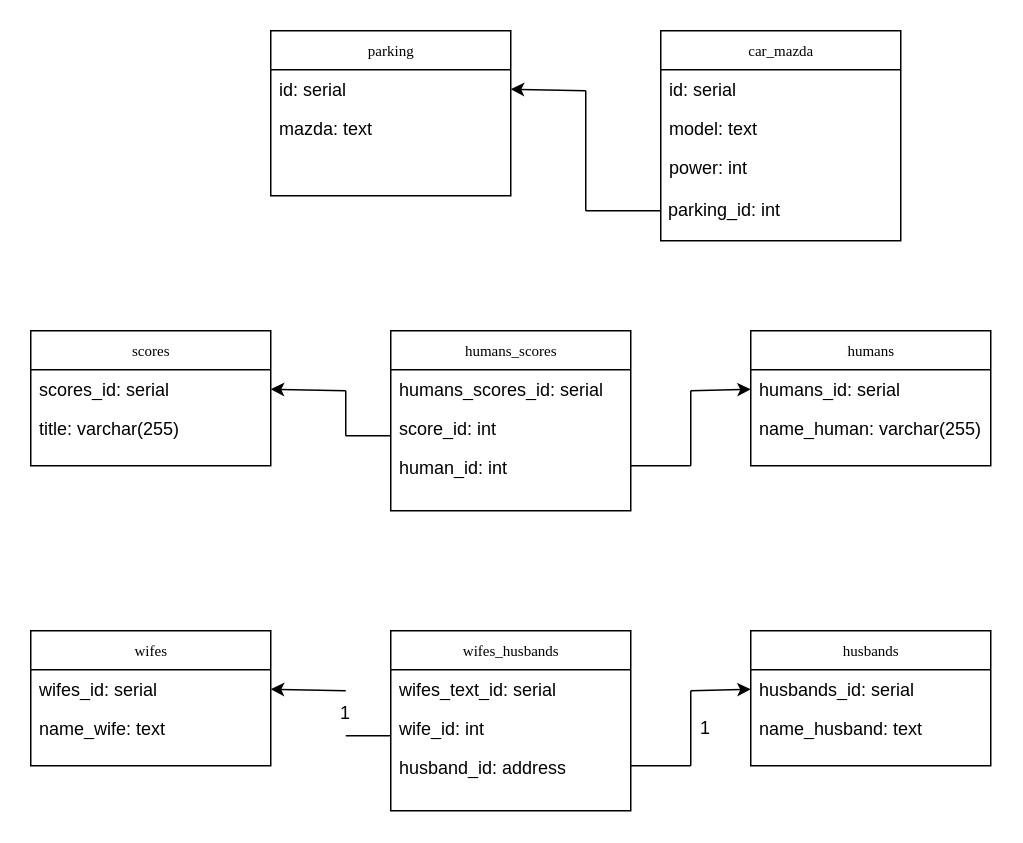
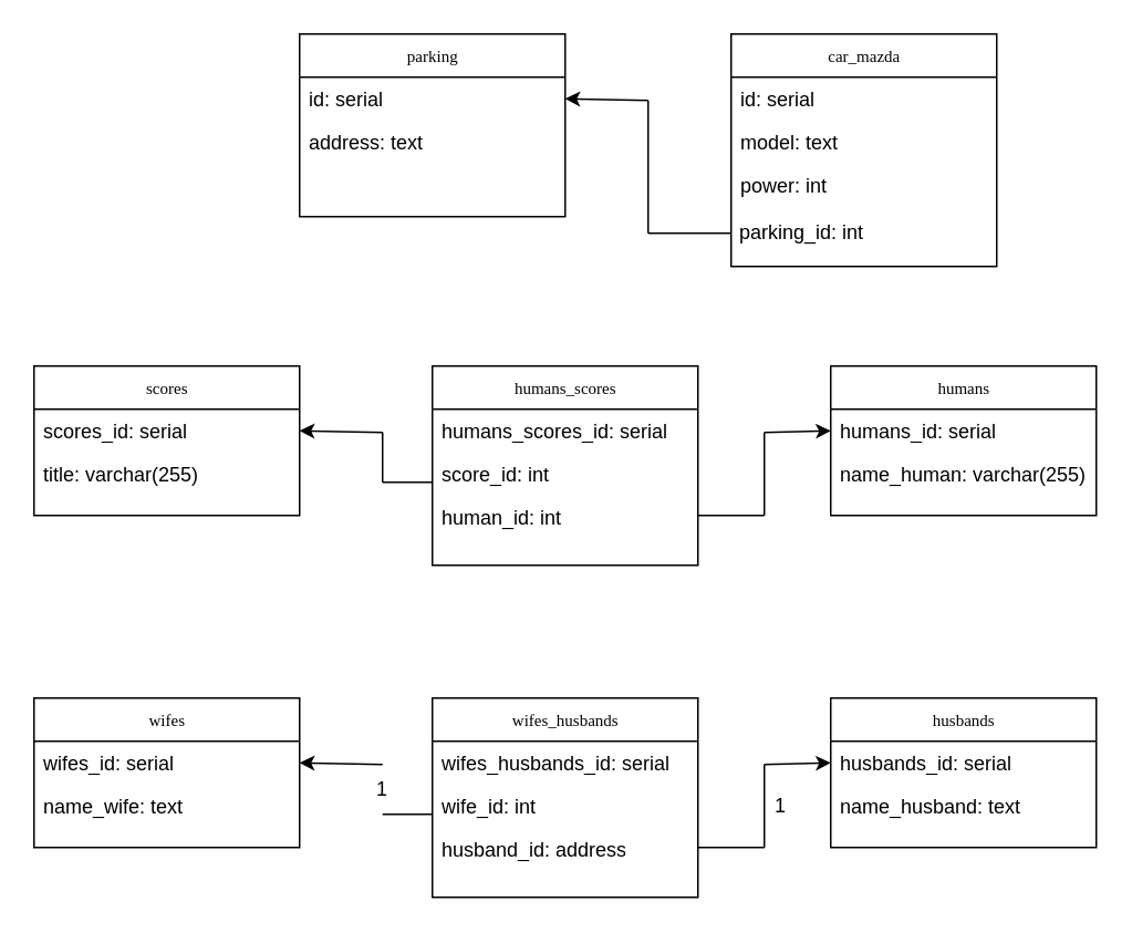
  <mxCell id="0" />
  <mxCell id="1" parent="0" />
  <mxCell id="2" value="parking" style="swimlane;html=1;fontStyle=0;childLayout=stackLayout;horizontal=1;startSize=26;fillColor=none;horizontalStack=0;resizeParent=1;resizeLast=0;collapsible=1;marginBottom=0;swimlaneFillColor=#ffffff;rounded=0;shadow=0;comic=0;labelBackgroundColor=none;strokeWidth=1;fontFamily=Verdana;fontSize=10;align=center;" parent="1" vertex="1"><mxGeometry x="180" y="20" width="160" height="110" as="geometry" /></mxCell>
  <mxCell id="3" value="id: serial" style="text;html=1;strokeColor=none;fillColor=none;align=left;verticalAlign=top;spacingLeft=4;spacingRight=4;whiteSpace=wrap;overflow=hidden;rotatable=0;points=[[0,0.5],[1,0.5]];portConstraint=eastwest;" parent="2" vertex="1"><mxGeometry y="26" width="160" height="26" as="geometry" /></mxCell>
- <mxCell id="4" value="mazda: text" style="text;html=1;strokeColor=none;fillColor=none;align=left;verticalAlign=top;spacingLeft=4;spacingRight=4;whiteSpace=wrap;overflow=hidden;rotatable=0;points=[[0,0.5],[1,0.5]];portConstraint=eastwest;" parent="2" vertex="1"><mxGeometry y="52" width="160" height="26" as="geometry" /></mxCell>
+ <mxCell id="4" value="address: text" style="text;html=1;strokeColor=none;fillColor=none;align=left;verticalAlign=top;spacingLeft=4;spacingRight=4;whiteSpace=wrap;overflow=hidden;rotatable=0;points=[[0,0.5],[1,0.5]];portConstraint=eastwest;" parent="2" vertex="1"><mxGeometry y="52" width="160" height="26" as="geometry" /></mxCell>
  <mxCell id="5" value="car_mazda" style="swimlane;html=1;fontStyle=0;childLayout=stackLayout;horizontal=1;startSize=26;fillColor=none;horizontalStack=0;resizeParent=1;resizeLast=0;collapsible=1;marginBottom=0;swimlaneFillColor=#ffffff;rounded=0;shadow=0;comic=0;labelBackgroundColor=none;strokeWidth=1;fontFamily=Verdana;fontSize=10;align=center;" parent="1" vertex="1"><mxGeometry x="440" y="20" width="160" height="140" as="geometry" /></mxCell>
  <mxCell id="6" value="id: serial" style="text;html=1;strokeColor=none;fillColor=none;align=left;verticalAlign=top;spacingLeft=4;spacingRight=4;whiteSpace=wrap;overflow=hidden;rotatable=0;points=[[0,0.5],[1,0.5]];portConstraint=eastwest;" parent="5" vertex="1"><mxGeometry y="26" width="160" height="26" as="geometry" /></mxCell>
  <mxCell id="7" value="model: text" style="text;html=1;strokeColor=none;fillColor=none;align=left;verticalAlign=top;spacingLeft=4;spacingRight=4;whiteSpace=wrap;overflow=hidden;rotatable=0;points=[[0,0.5],[1,0.5]];portConstraint=eastwest;" parent="5" vertex="1"><mxGeometry y="52" width="160" height="26" as="geometry" /></mxCell>
  <mxCell id="8" value="power: int" style="text;html=1;strokeColor=none;fillColor=none;align=left;verticalAlign=top;spacingLeft=4;spacingRight=4;whiteSpace=wrap;overflow=hidden;rotatable=0;points=[[0,0.5],[1,0.5]];portConstraint=eastwest;" parent="5" vertex="1"><mxGeometry y="78" width="160" height="32" as="geometry" /></mxCell>
  <mxCell id="9" value="&amp;nbsp;parking_id: int" style="text;html=1;strokeColor=none;fillColor=none;align=left;verticalAlign=middle;whiteSpace=wrap;rounded=0;" parent="5" vertex="1"><mxGeometry y="110" width="160" height="20" as="geometry" /></mxCell>
  <mxCell id="10" value="" style="endArrow=none;html=1;exitX=0;exitY=0.5;exitDx=0;exitDy=0;" parent="1" source="9" edge="1"><mxGeometry width="50" height="50" relative="1" as="geometry"><mxPoint x="470" y="170" as="sourcePoint" /><mxPoint x="390" y="140" as="targetPoint" /></mxGeometry></mxCell>
  <mxCell id="11" value="" style="endArrow=none;html=1;" parent="1" edge="1"><mxGeometry width="50" height="50" relative="1" as="geometry"><mxPoint x="390" y="140" as="sourcePoint" /><mxPoint x="390" y="60" as="targetPoint" /></mxGeometry></mxCell>
  <mxCell id="12" value="" style="endArrow=classic;html=1;entryX=1;entryY=0.5;entryDx=0;entryDy=0;" parent="1" target="3" edge="1"><mxGeometry width="50" height="50" relative="1" as="geometry"><mxPoint x="390" y="60" as="sourcePoint" /><mxPoint x="520" y="120" as="targetPoint" /></mxGeometry></mxCell>
  <mxCell id="13" value="scores" style="swimlane;html=1;fontStyle=0;childLayout=stackLayout;horizontal=1;startSize=26;fillColor=none;horizontalStack=0;resizeParent=1;resizeLast=0;collapsible=1;marginBottom=0;swimlaneFillColor=#ffffff;rounded=0;shadow=0;comic=0;labelBackgroundColor=none;strokeWidth=1;fontFamily=Verdana;fontSize=10;align=center;" vertex="1" parent="1"><mxGeometry x="20" y="220" width="160" height="90" as="geometry" /></mxCell>
  <mxCell id="14" value="scores_id: serial" style="text;html=1;strokeColor=none;fillColor=none;align=left;verticalAlign=top;spacingLeft=4;spacingRight=4;whiteSpace=wrap;overflow=hidden;rotatable=0;points=[[0,0.5],[1,0.5]];portConstraint=eastwest;" vertex="1" parent="13"><mxGeometry y="26" width="160" height="26" as="geometry" /></mxCell>
  <mxCell id="15" value="title: varchar(255)" style="text;html=1;strokeColor=none;fillColor=none;align=left;verticalAlign=top;spacingLeft=4;spacingRight=4;whiteSpace=wrap;overflow=hidden;rotatable=0;points=[[0,0.5],[1,0.5]];portConstraint=eastwest;" vertex="1" parent="13"><mxGeometry y="52" width="160" height="26" as="geometry" /></mxCell>
  <mxCell id="16" value="humans_scores" style="swimlane;html=1;fontStyle=0;childLayout=stackLayout;horizontal=1;startSize=26;fillColor=none;horizontalStack=0;resizeParent=1;resizeLast=0;collapsible=1;marginBottom=0;swimlaneFillColor=#ffffff;rounded=0;shadow=0;comic=0;labelBackgroundColor=none;strokeWidth=1;fontFamily=Verdana;fontSize=10;align=center;" vertex="1" parent="1"><mxGeometry x="260" y="220" width="160" height="120" as="geometry" /></mxCell>
  <mxCell id="17" value="humans_scores_id: serial" style="text;html=1;strokeColor=none;fillColor=none;align=left;verticalAlign=top;spacingLeft=4;spacingRight=4;whiteSpace=wrap;overflow=hidden;rotatable=0;points=[[0,0.5],[1,0.5]];portConstraint=eastwest;" vertex="1" parent="16"><mxGeometry y="26" width="160" height="26" as="geometry" /></mxCell>
  <mxCell id="18" value="score_id: int" style="text;html=1;strokeColor=none;fillColor=none;align=left;verticalAlign=top;spacingLeft=4;spacingRight=4;whiteSpace=wrap;overflow=hidden;rotatable=0;points=[[0,0.5],[1,0.5]];portConstraint=eastwest;" vertex="1" parent="16"><mxGeometry y="52" width="160" height="26" as="geometry" /></mxCell>
  <mxCell id="19" value="human_id: int" style="text;html=1;strokeColor=none;fillColor=none;align=left;verticalAlign=top;spacingLeft=4;spacingRight=4;whiteSpace=wrap;overflow=hidden;rotatable=0;points=[[0,0.5],[1,0.5]];portConstraint=eastwest;" vertex="1" parent="16"><mxGeometry y="78" width="160" height="32" as="geometry" /></mxCell>
  <mxCell id="20" value="" style="endArrow=none;html=1;exitX=0;exitY=0.692;exitDx=0;exitDy=0;exitPerimeter=0;" edge="1" parent="1" source="18"><mxGeometry width="50" height="50" relative="1" as="geometry"><mxPoint x="260" y="340" as="sourcePoint" /><mxPoint x="230" y="290" as="targetPoint" /></mxGeometry></mxCell>
  <mxCell id="21" value="" style="endArrow=none;html=1;" edge="1" parent="1"><mxGeometry width="50" height="50" relative="1" as="geometry"><mxPoint x="230" y="290" as="sourcePoint" /><mxPoint x="230" y="260" as="targetPoint" /></mxGeometry></mxCell>
  <mxCell id="22" value="" style="endArrow=classic;html=1;entryX=1;entryY=0.5;entryDx=0;entryDy=0;" edge="1" parent="1" target="14"><mxGeometry width="50" height="50" relative="1" as="geometry"><mxPoint x="230" y="260" as="sourcePoint" /><mxPoint x="360" y="320" as="targetPoint" /></mxGeometry></mxCell>
  <mxCell id="23" value="humans" style="swimlane;html=1;fontStyle=0;childLayout=stackLayout;horizontal=1;startSize=26;fillColor=none;horizontalStack=0;resizeParent=1;resizeLast=0;collapsible=1;marginBottom=0;swimlaneFillColor=#ffffff;rounded=0;shadow=0;comic=0;labelBackgroundColor=none;strokeWidth=1;fontFamily=Verdana;fontSize=10;align=center;" vertex="1" parent="1"><mxGeometry x="500" y="220" width="160" height="90" as="geometry" /></mxCell>
  <mxCell id="24" value="humans_id: serial" style="text;html=1;strokeColor=none;fillColor=none;align=left;verticalAlign=top;spacingLeft=4;spacingRight=4;whiteSpace=wrap;overflow=hidden;rotatable=0;points=[[0,0.5],[1,0.5]];portConstraint=eastwest;" vertex="1" parent="23"><mxGeometry y="26" width="160" height="26" as="geometry" /></mxCell>
  <mxCell id="25" value="name_human: varchar(255)" style="text;html=1;strokeColor=none;fillColor=none;align=left;verticalAlign=top;spacingLeft=4;spacingRight=4;whiteSpace=wrap;overflow=hidden;rotatable=0;points=[[0,0.5],[1,0.5]];portConstraint=eastwest;" vertex="1" parent="23"><mxGeometry y="52" width="160" height="26" as="geometry" /></mxCell>
  <mxCell id="26" value="" style="endArrow=none;html=1;rounded=0;" edge="1" parent="1"><mxGeometry width="50" height="50" relative="1" as="geometry"><mxPoint x="420" y="310" as="sourcePoint" /><mxPoint x="460" y="310" as="targetPoint" /></mxGeometry></mxCell>
  <mxCell id="27" value="" style="endArrow=none;html=1;rounded=0;" edge="1" parent="1"><mxGeometry width="50" height="50" relative="1" as="geometry"><mxPoint x="460" y="310" as="sourcePoint" /><mxPoint x="460" y="260" as="targetPoint" /></mxGeometry></mxCell>
  <mxCell id="28" value="" style="endArrow=classic;html=1;rounded=0;entryX=0;entryY=0.5;entryDx=0;entryDy=0;" edge="1" parent="1" target="24"><mxGeometry width="50" height="50" relative="1" as="geometry"><mxPoint x="460" y="260" as="sourcePoint" /><mxPoint x="390" y="260" as="targetPoint" /></mxGeometry></mxCell>
  <mxCell id="29" value="wifes" style="swimlane;html=1;fontStyle=0;childLayout=stackLayout;horizontal=1;startSize=26;fillColor=none;horizontalStack=0;resizeParent=1;resizeLast=0;collapsible=1;marginBottom=0;swimlaneFillColor=#ffffff;rounded=0;shadow=0;comic=0;labelBackgroundColor=none;strokeWidth=1;fontFamily=Verdana;fontSize=10;align=center;" vertex="1" parent="1"><mxGeometry x="20" y="420" width="160" height="90" as="geometry" /></mxCell>
  <mxCell id="30" value="wifes_id: serial" style="text;html=1;strokeColor=none;fillColor=none;align=left;verticalAlign=top;spacingLeft=4;spacingRight=4;whiteSpace=wrap;overflow=hidden;rotatable=0;points=[[0,0.5],[1,0.5]];portConstraint=eastwest;" vertex="1" parent="29"><mxGeometry y="26" width="160" height="26" as="geometry" /></mxCell>
  <mxCell id="31" value="name_wife: text" style="text;html=1;strokeColor=none;fillColor=none;align=left;verticalAlign=top;spacingLeft=4;spacingRight=4;whiteSpace=wrap;overflow=hidden;rotatable=0;points=[[0,0.5],[1,0.5]];portConstraint=eastwest;" vertex="1" parent="29"><mxGeometry y="52" width="160" height="26" as="geometry" /></mxCell>
  <mxCell id="32" value="wifes_husbands" style="swimlane;html=1;fontStyle=0;childLayout=stackLayout;horizontal=1;startSize=26;fillColor=none;horizontalStack=0;resizeParent=1;resizeLast=0;collapsible=1;marginBottom=0;swimlaneFillColor=#ffffff;rounded=0;shadow=0;comic=0;labelBackgroundColor=none;strokeWidth=1;fontFamily=Verdana;fontSize=10;align=center;" vertex="1" parent="1"><mxGeometry x="260" y="420" width="160" height="120" as="geometry" /></mxCell>
- <mxCell id="33" value="wifes_text_id: serial" style="text;html=1;strokeColor=none;fillColor=none;align=left;verticalAlign=top;spacingLeft=4;spacingRight=4;whiteSpace=wrap;overflow=hidden;rotatable=0;points=[[0,0.5],[1,0.5]];portConstraint=eastwest;" vertex="1" parent="32"><mxGeometry y="26" width="160" height="26" as="geometry" /></mxCell>
+ <mxCell id="33" value="wifes_husbands_id: serial" style="text;html=1;strokeColor=none;fillColor=none;align=left;verticalAlign=top;spacingLeft=4;spacingRight=4;whiteSpace=wrap;overflow=hidden;rotatable=0;points=[[0,0.5],[1,0.5]];portConstraint=eastwest;" vertex="1" parent="32"><mxGeometry y="26" width="160" height="26" as="geometry" /></mxCell>
  <mxCell id="34" value="wife_id: int" style="text;html=1;strokeColor=none;fillColor=none;align=left;verticalAlign=top;spacingLeft=4;spacingRight=4;whiteSpace=wrap;overflow=hidden;rotatable=0;points=[[0,0.5],[1,0.5]];portConstraint=eastwest;" vertex="1" parent="32"><mxGeometry y="52" width="160" height="26" as="geometry" /></mxCell>
  <mxCell id="35" value="husband_id: address" style="text;html=1;strokeColor=none;fillColor=none;align=left;verticalAlign=top;spacingLeft=4;spacingRight=4;whiteSpace=wrap;overflow=hidden;rotatable=0;points=[[0,0.5],[1,0.5]];portConstraint=eastwest;" vertex="1" parent="32"><mxGeometry y="78" width="160" height="32" as="geometry" /></mxCell>
  <mxCell id="36" value="" style="endArrow=none;html=1;exitX=0;exitY=0.692;exitDx=0;exitDy=0;exitPerimeter=0;" edge="1" parent="1" source="34"><mxGeometry width="50" height="50" relative="1" as="geometry"><mxPoint x="260" y="540" as="sourcePoint" /><mxPoint x="230" y="490" as="targetPoint" /></mxGeometry></mxCell>
  <mxCell id="37" value="" style="endArrow=none;html=1;startArrow=none;" edge="1" parent="1" source="45"><mxGeometry width="50" height="50" relative="1" as="geometry"><mxPoint x="230" y="490" as="sourcePoint" /><mxPoint x="230" y="460" as="targetPoint" /></mxGeometry></mxCell>
  <mxCell id="38" value="" style="endArrow=classic;html=1;entryX=1;entryY=0.5;entryDx=0;entryDy=0;" edge="1" parent="1" target="30"><mxGeometry width="50" height="50" relative="1" as="geometry"><mxPoint x="230" y="460" as="sourcePoint" /><mxPoint x="360" y="520" as="targetPoint" /></mxGeometry></mxCell>
  <mxCell id="39" value="husbands" style="swimlane;html=1;fontStyle=0;childLayout=stackLayout;horizontal=1;startSize=26;fillColor=none;horizontalStack=0;resizeParent=1;resizeLast=0;collapsible=1;marginBottom=0;swimlaneFillColor=#ffffff;rounded=0;shadow=0;comic=0;labelBackgroundColor=none;strokeWidth=1;fontFamily=Verdana;fontSize=10;align=center;" vertex="1" parent="1"><mxGeometry x="500" y="420" width="160" height="90" as="geometry" /></mxCell>
  <mxCell id="40" value="husbands_id: serial" style="text;html=1;strokeColor=none;fillColor=none;align=left;verticalAlign=top;spacingLeft=4;spacingRight=4;whiteSpace=wrap;overflow=hidden;rotatable=0;points=[[0,0.5],[1,0.5]];portConstraint=eastwest;" vertex="1" parent="39"><mxGeometry y="26" width="160" height="26" as="geometry" /></mxCell>
  <mxCell id="41" value="name_husband: text" style="text;html=1;strokeColor=none;fillColor=none;align=left;verticalAlign=top;spacingLeft=4;spacingRight=4;whiteSpace=wrap;overflow=hidden;rotatable=0;points=[[0,0.5],[1,0.5]];portConstraint=eastwest;" vertex="1" parent="39"><mxGeometry y="52" width="160" height="26" as="geometry" /></mxCell>
  <mxCell id="42" value="" style="endArrow=none;html=1;rounded=0;" edge="1" parent="1"><mxGeometry width="50" height="50" relative="1" as="geometry"><mxPoint x="420" y="510" as="sourcePoint" /><mxPoint x="460" y="510" as="targetPoint" /></mxGeometry></mxCell>
  <mxCell id="43" value="" style="endArrow=none;html=1;rounded=0;" edge="1" parent="1"><mxGeometry width="50" height="50" relative="1" as="geometry"><mxPoint x="460" y="510" as="sourcePoint" /><mxPoint x="460" y="460" as="targetPoint" /></mxGeometry></mxCell>
  <mxCell id="44" value="" style="endArrow=classic;html=1;rounded=0;entryX=0;entryY=0.5;entryDx=0;entryDy=0;" edge="1" parent="1" target="40"><mxGeometry width="50" height="50" relative="1" as="geometry"><mxPoint x="460" y="460" as="sourcePoint" /><mxPoint x="390" y="460" as="targetPoint" /></mxGeometry></mxCell>
  <mxCell id="45" value="1" style="text;html=1;strokeColor=none;fillColor=none;align=center;verticalAlign=middle;whiteSpace=wrap;rounded=0;" vertex="1" parent="1"><mxGeometry x="200" y="460" width="60" height="30" as="geometry" /></mxCell>
  <mxCell id="46" value="" style="endArrow=none;html=1;" edge="1" parent="1" target="45"><mxGeometry width="50" height="50" relative="1" as="geometry"><mxPoint x="230" y="490" as="sourcePoint" /><mxPoint x="230" y="460" as="targetPoint" /></mxGeometry></mxCell>
  <mxCell id="47" value="1" style="text;html=1;strokeColor=none;fillColor=none;align=center;verticalAlign=middle;whiteSpace=wrap;rounded=0;" vertex="1" parent="1"><mxGeometry x="440" y="470" width="60" height="30" as="geometry" /></mxCell>
